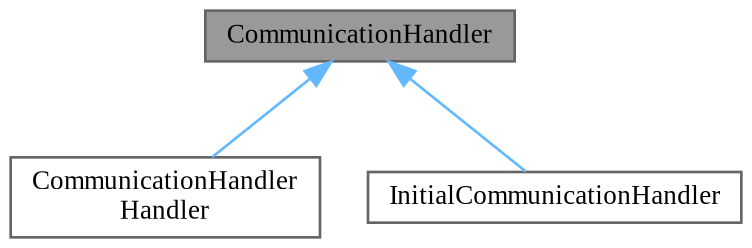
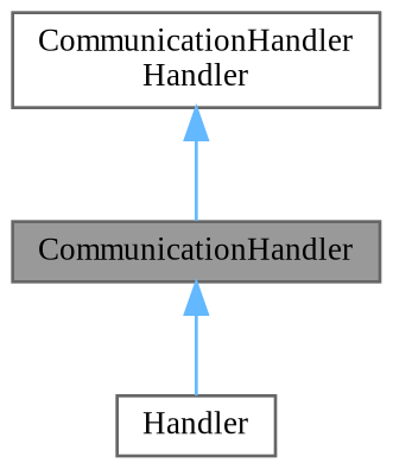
  digraph {
    fontname="Liberation Serif"
    node [color=gray40 fillcolor=white fontname="Liberation Serif" fontsize=10 shape=box style=filled]
    edge [color=steelblue1 dir=back fontname="Liberation Serif" fontsize=10 labelfontname=Helvetica labelfontsize=10 style=solid]
    n1 [fillcolor=grey60 fontcolor=black height=0.2 label=CommunicationHandler width=0.4]
    n2 [height=0.2 label="CommunicationHandler\lHandler" width=0.4]
-   n3 [height=0.2 label=InitialCommunicationHandler width=0.4]
-   n1 -> n2
+   n3 [height=0.2 label=Handler width=0.4]
+   n2 -> n1
    n1 -> n3
  }
